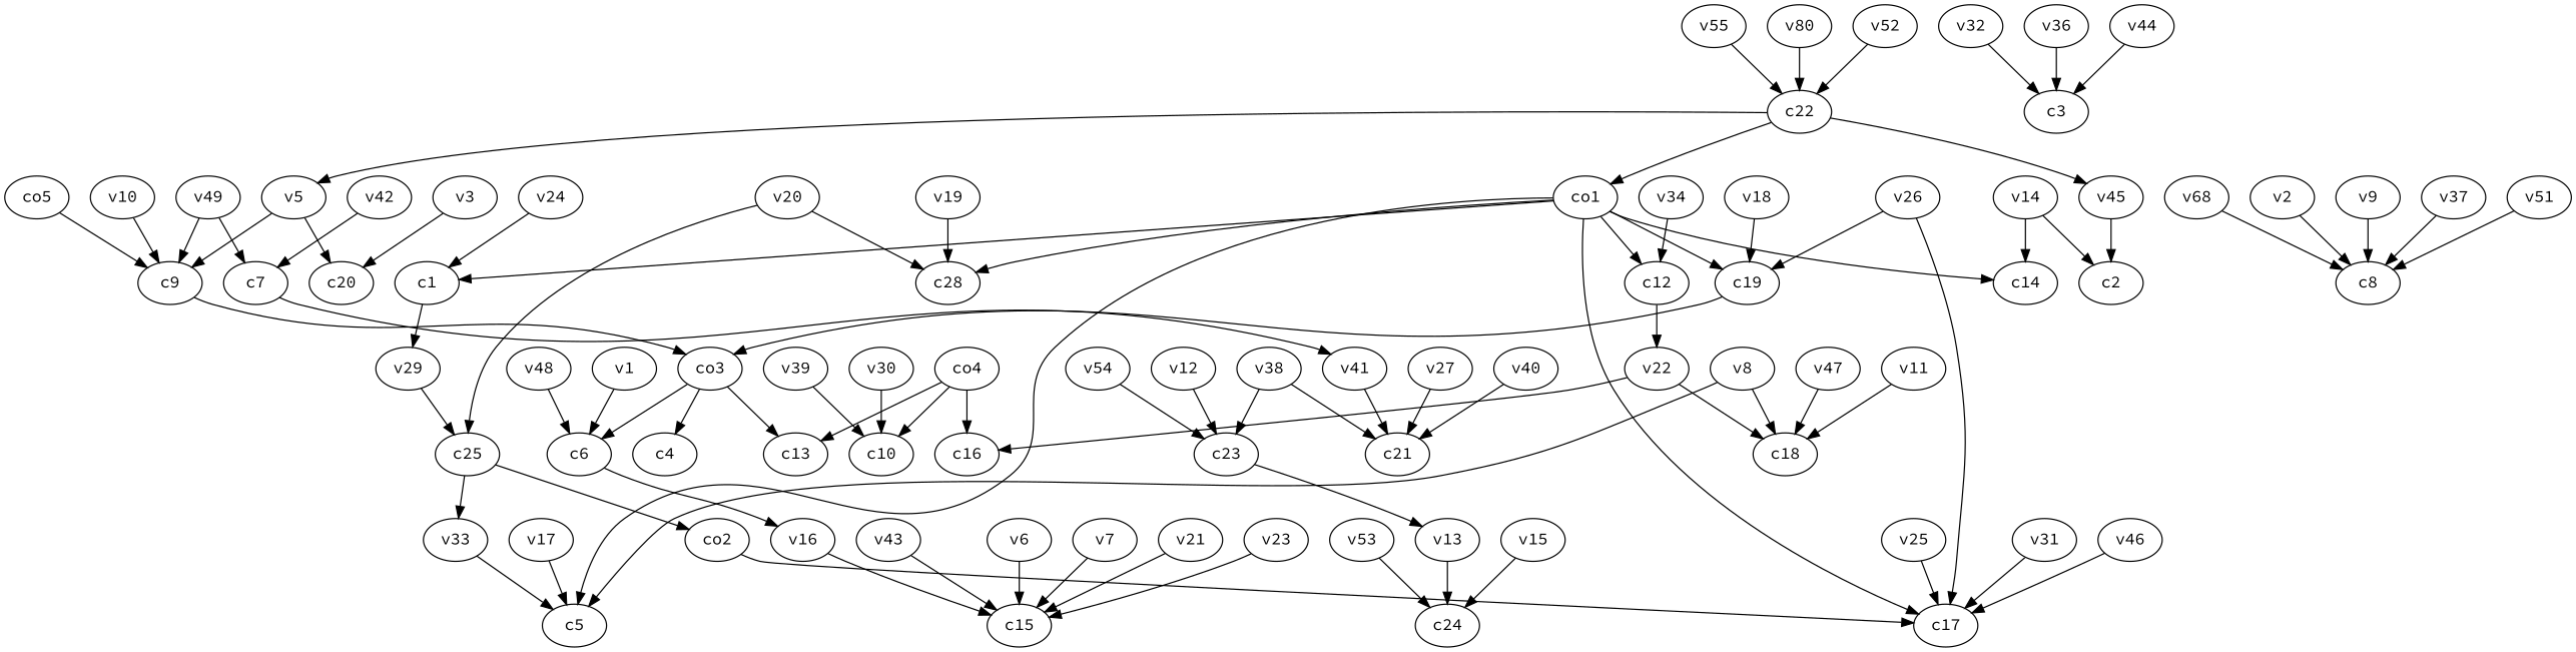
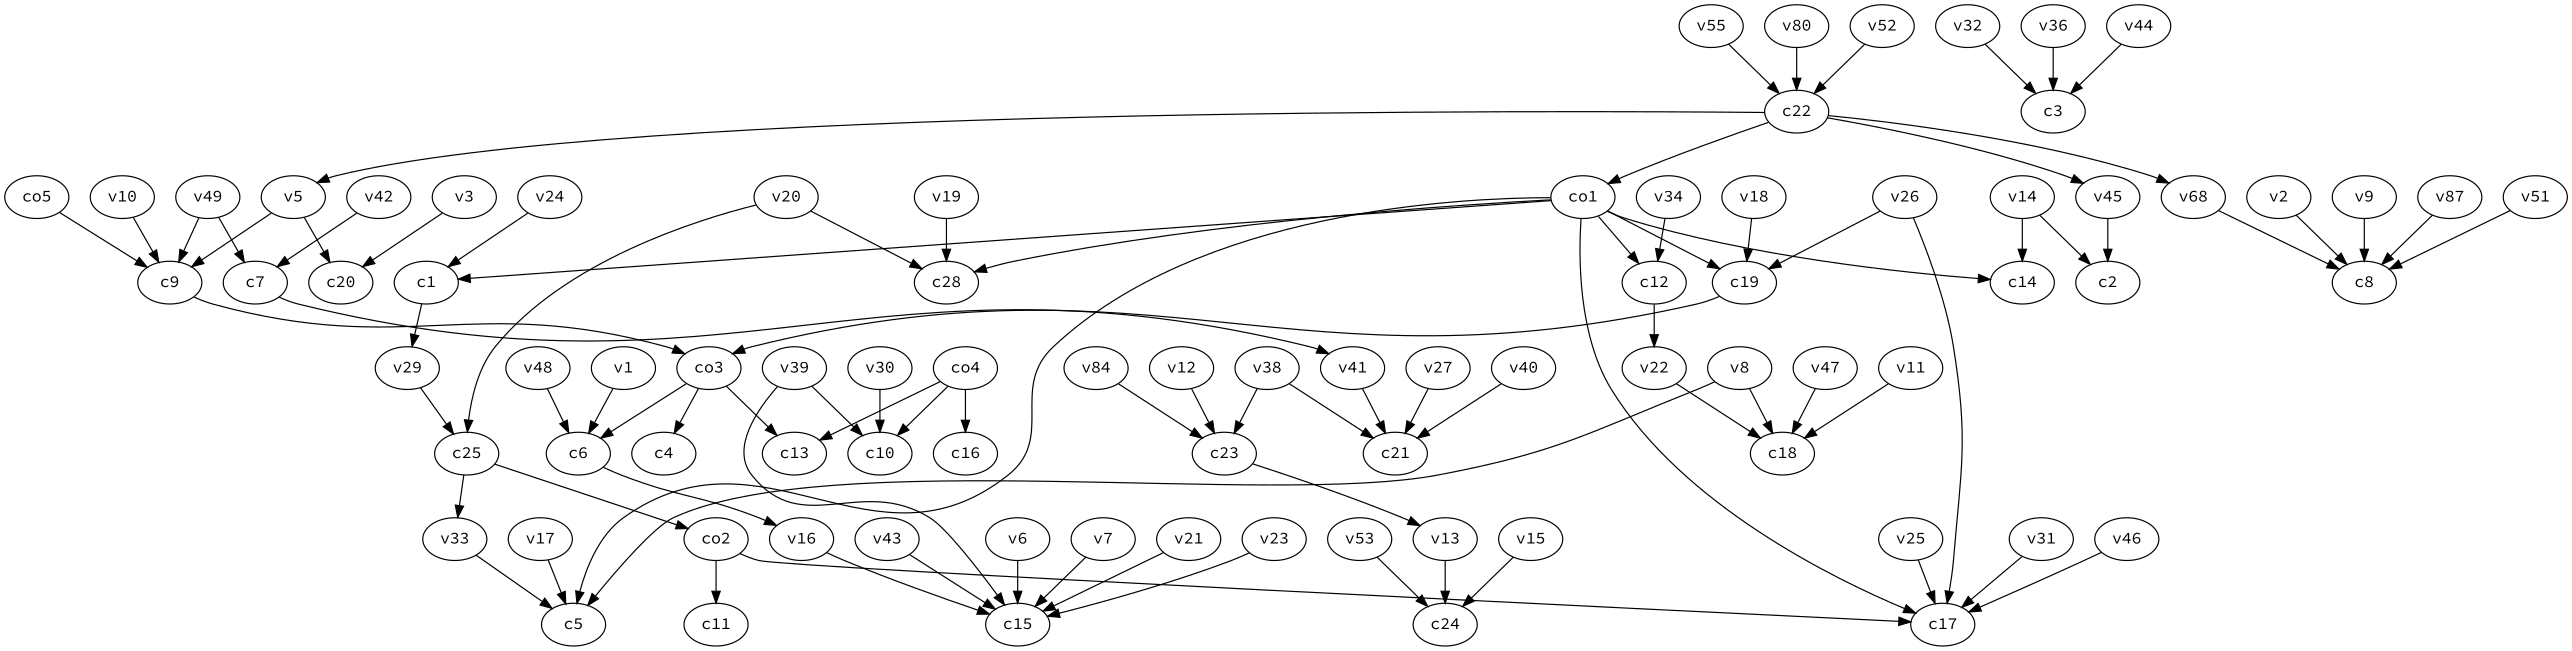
  strict digraph {
    fontname="Source Code Pro"
    node [fontname="Source Code Pro"]
    edge [fontname="Source Code Pro" weight=1]
    c1
    v29
    c25
    c6
    v16
    c15
    c7
    v41
    c21
    c9
    co3
    c4
    c13
    co4
    c10
    c16
    c12
    v22
    c18
    c22
    v5
    n22 [label=v68]
    v45
    co1
    c20
    c8
    c2
    c5
    c14
    c19
    n31 [label=c28]
    c17
    c23
    v13
    c24
    v33
    co2
+   c11
    v1
    v2
    v3
    v6
    v7
    v8
    v9
    v10
    v11
    v12
    v14
    v15
    v17
    v18
    v19
    v20
    v21
    v23
    v24
    v25
    v26
    v27
    v30
    v31
    v32
    c3
    v34
    n66 [label=v55]
    v36
-   v37
+   v37 [label=v87]
    v38
    v39
    v40
    v42
    v43
    v44
    v46
    v47
    v48
    v49
    n79 [label=v80]
    v51
    v52
    v53
-   v54
+   v54 [label=v84]
    co5
    c1 -> v29
    v29 -> c25
    c25 -> v33
    c25 -> co2
    c6 -> v16
    v16 -> c15
    c7 -> v41
    v41 -> c21
    c9 -> co3
    co3 -> c6
    co3 -> c4
    co3 -> c13
    co4 -> c13
    co4 -> c10
    co4 -> c16
    c12 -> v22
-   v22 -> c16
    v22 -> c18
    c22 -> v5
+   c22 -> n22
    c22 -> v45
    c22 -> co1
    v5 -> c9
    v5 -> c20
    n22 -> c8
    v45 -> c2
    co1 -> c1
    co1 -> c12
    co1 -> c5
    co1 -> c14
    co1 -> c19
    co1 -> n31
    co1 -> c17
    c19 -> co3
    c23 -> v13
    v13 -> c24
    v33 -> c5
    co2 -> c17
+   co2 -> c11
    v1 -> c6
    v2 -> c8
    v3 -> c20
    v6 -> c15
    v7 -> c15
    v8 -> c18
    v8 -> c5
    v9 -> c8
    v10 -> c9
    v11 -> c18
    v12 -> c23
    v14 -> c2
    v14 -> c14
    v15 -> c24
    v17 -> c5
    v18 -> c19
    v19 -> n31
    v20 -> c25
    v20 -> n31
    v21 -> c15
    v23 -> c15
    v24 -> c1
    v25 -> c17
    v26 -> c19
    v26 -> c17
    v27 -> c21
    v30 -> c10
    v31 -> c17
    v32 -> c3
    v34 -> c12
    n66 -> c22
    v36 -> c3
    v37 -> c8
    v38 -> c21
    v38 -> c23
+   v39 -> c15
    v39 -> c10
    v40 -> c21
    v42 -> c7
    v43 -> c15
    v44 -> c3
    v46 -> c17
    v47 -> c18
    v48 -> c6
    v49 -> c7
    v49 -> c9
    n79 -> c22
    v51 -> c8
    v52 -> c22
    v53 -> c24
    v54 -> c23
    co5 -> c9
  }
